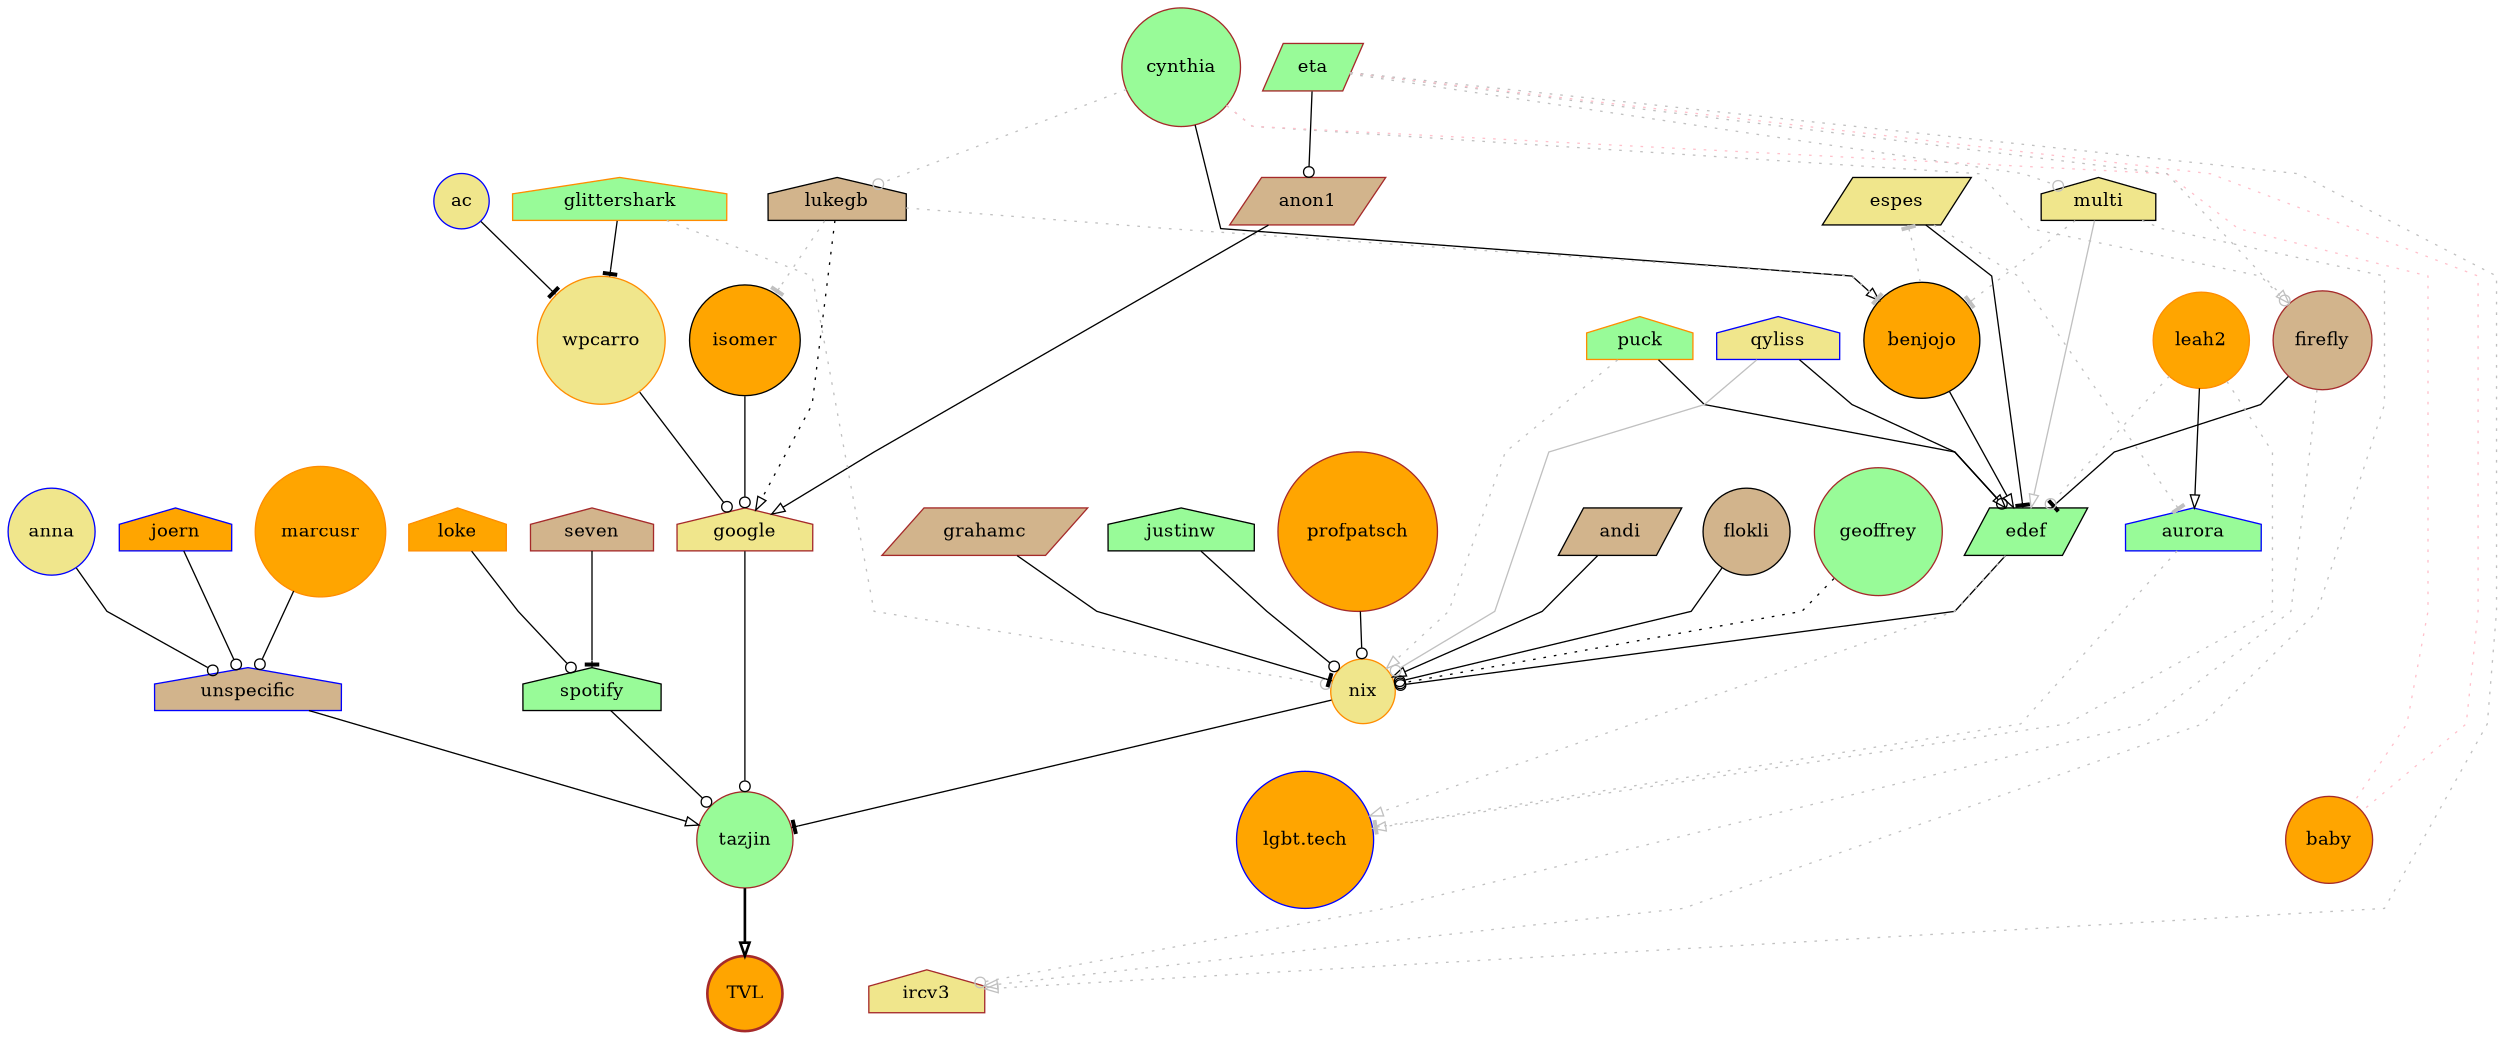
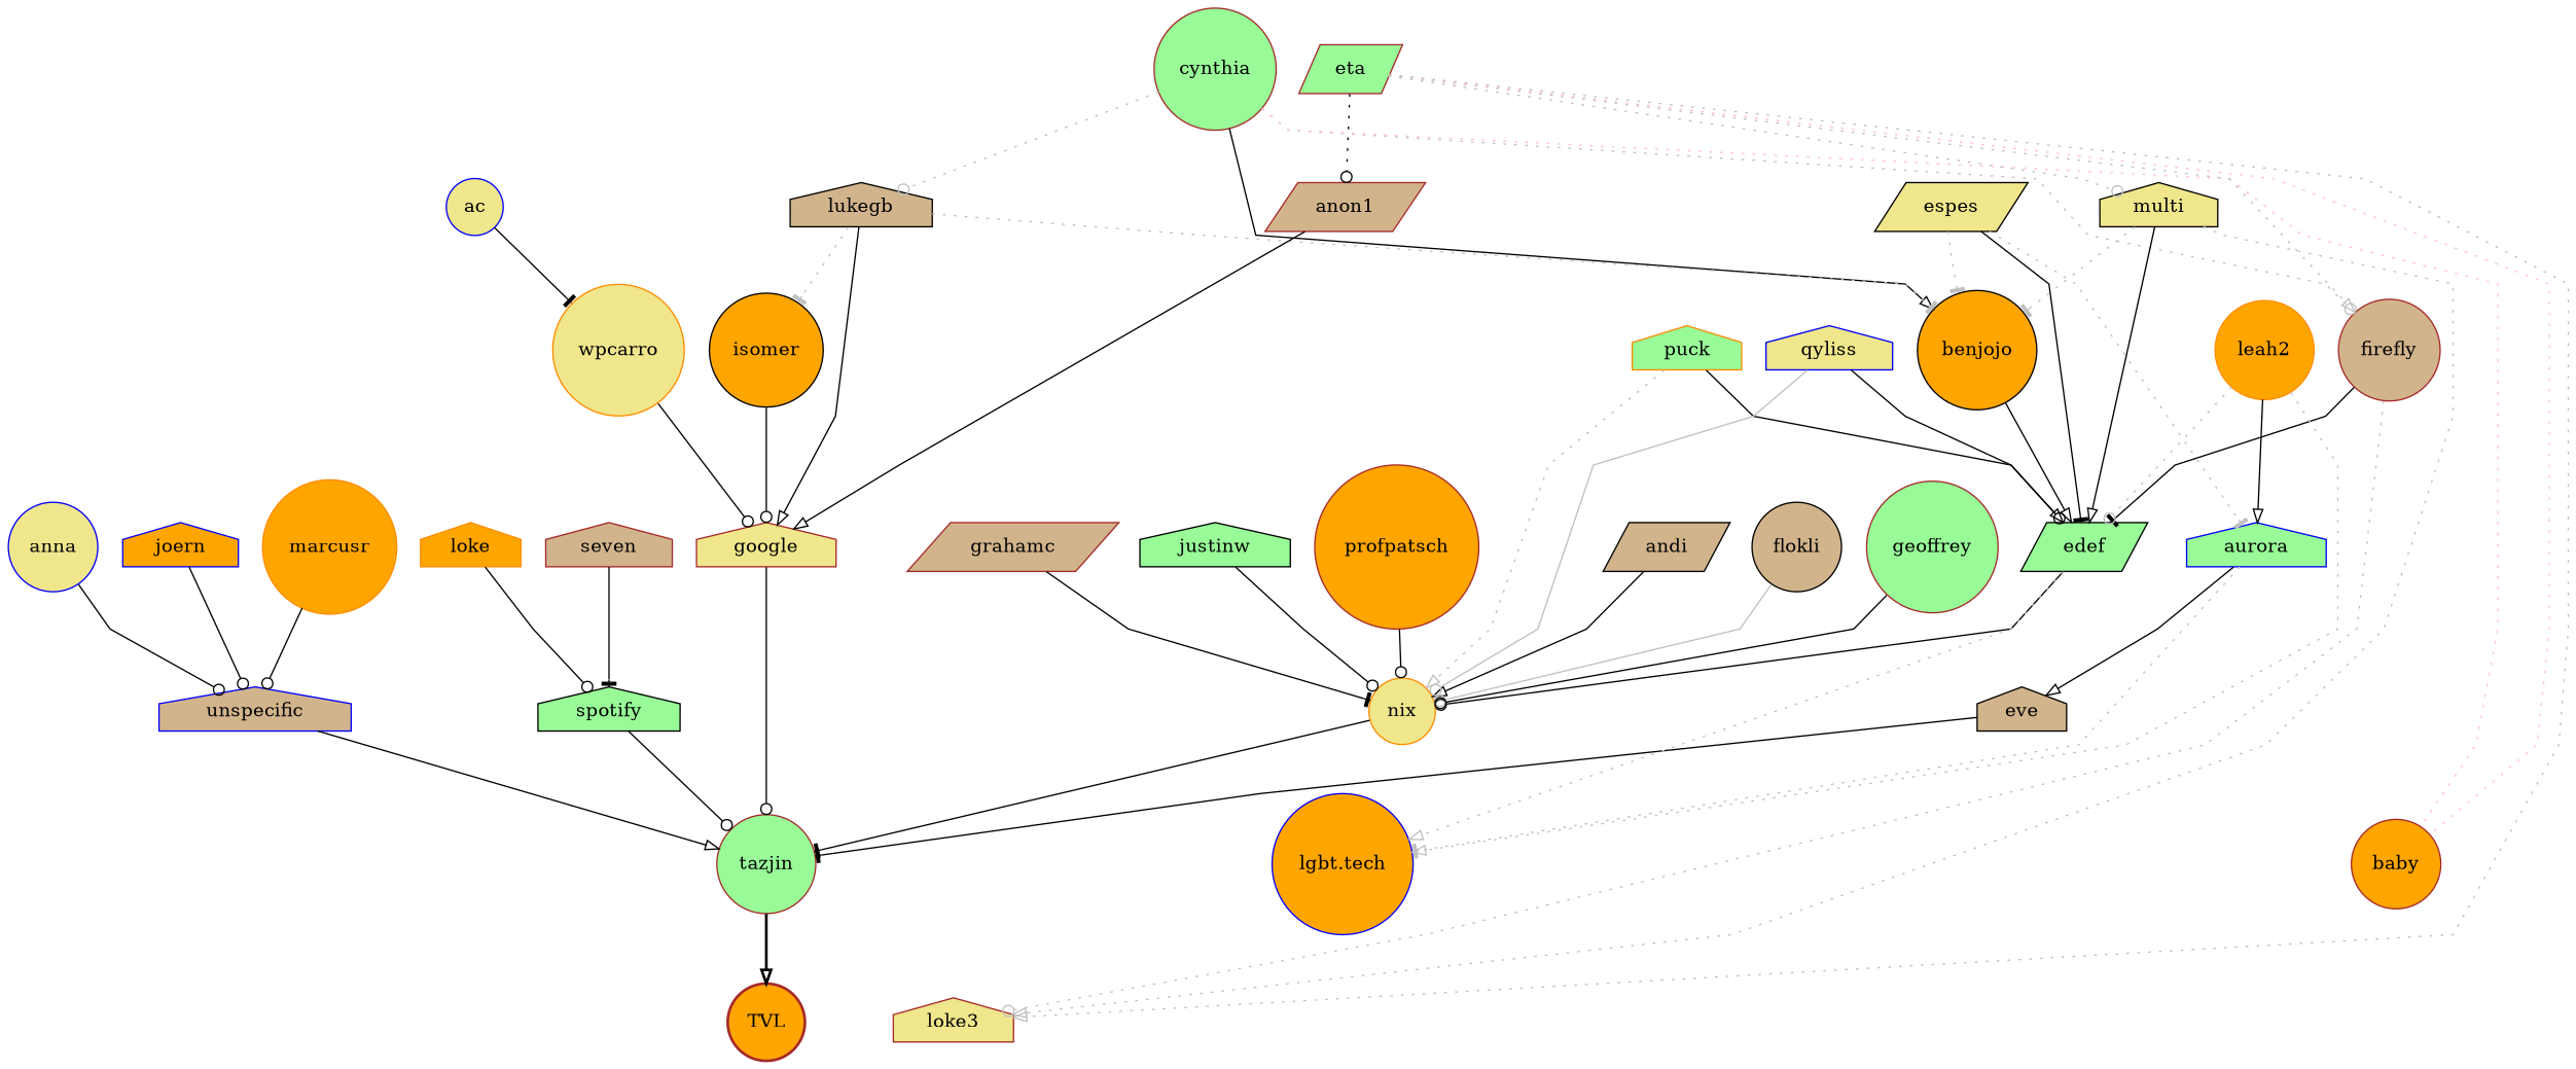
  digraph {
    splines=polyline
    node [color=brown fillcolor=orange shape=circle style=filled]
    edge [arrowhead=odot]
    TVL [style="bold,filled"]
    tazjin [fillcolor=palegreen]
    ac [color=blue fillcolor=khaki]
    wpcarro [color=darkorange fillcolor=khaki]
    google [fillcolor=khaki shape=house]
    nix [color=darkorange fillcolor=khaki]
    andi [color=black fillcolor=tan shape=parallelogram]
    unspecific [color=blue fillcolor=tan shape=house]
    anna [color=blue fillcolor=khaki]
+   eve [color=black fillcolor=tan shape=house]
    aurora [color=blue fillcolor=palegreen shape=house]
    n12 [color=blue label="lgbt.tech"]
    benjojo [color=black]
    edef [color=black fillcolor=palegreen shape=parallelogram]
    cynthia [fillcolor=palegreen]
    firefly [fillcolor=tan]
    lukegb [color=black fillcolor=tan shape=house]
    baby
-   ircv3 [fillcolor=khaki shape=house]
+   ircv3 [fillcolor=khaki shape=house label=loke3]
    isomer [color=black]
    espes [color=black fillcolor=khaki shape=parallelogram]
    eta [fillcolor=palegreen shape=parallelogram]
    multi [color=black fillcolor=khaki shape=house]
    anon1 [fillcolor=tan shape=parallelogram]
    flokli [color=black fillcolor=tan]
    geoffrey [fillcolor=palegreen]
-   glittershark [color=darkorange fillcolor=palegreen shape=house]
    grahamc [fillcolor=tan shape=parallelogram]
    joern [color=blue shape=house]
    justinw [color=black fillcolor=palegreen shape=house]
    leah2 [color=darkorange]
    spotify [color=black fillcolor=palegreen shape=house]
    loke [color=darkorange shape=house]
    marcusr [color=darkorange]
    profpatsch
    puck [color=darkorange fillcolor=palegreen shape=house]
    qyliss [color=blue fillcolor=khaki shape=house]
    seven [fillcolor=tan shape=house]
    tazjin -> TVL [arrowhead=onormal style=bold]
    ac -> wpcarro [arrowhead=tee]
    wpcarro -> google
    google -> tazjin
    nix -> tazjin [arrowhead=tee]
    andi -> nix [arrowhead=onormal]
    unspecific -> tazjin [arrowhead=onormal]
    anna -> unspecific
+   eve -> tazjin [arrowhead=tee]
+   aurora -> eve [arrowhead=onormal]
    aurora -> n12 [arrowhead=tee color=grey style=dotted weight=0]
    benjojo -> edef [arrowhead=onormal]
    edef -> nix
    edef -> n12 [arrowhead=onormal color=grey style=dotted weight=0]
    cynthia -> benjojo [arrowhead=onormal]
    cynthia -> firefly [color=grey style=dotted weight=0]
    cynthia -> lukegb [color=grey style=dotted weight=0]
    cynthia -> baby [arrowhead=none color=pink style=dotted weight=0]
    firefly -> edef [arrowhead=tee]
    firefly -> ircv3 [color=grey style=dotted weight=0]
-   lukegb -> google [arrowhead=onormal style=dotted]
+   lukegb -> google [arrowhead=onormal]
    lukegb -> benjojo [arrowhead=tee color=grey style=dotted weight=0]
    lukegb -> isomer [arrowhead=tee color=grey style=dotted weight=0]
    isomer -> google
    espes -> aurora [arrowhead=tee color=grey style=dotted weight=0]
-   benjojo -> espes [arrowhead=tee color=grey style=dotted weight=0]
+   espes -> benjojo [arrowhead=tee color=grey style=dotted weight=0]
    espes -> edef [arrowhead=tee]
    eta -> firefly [arrowhead=onormal color=grey style=dotted weight=0]
    eta -> baby [arrowhead=none color=pink style=dotted weight=0]
    eta -> ircv3 [arrowhead=onormal color=grey style=dotted weight=0]
    eta -> multi [color=grey style=dotted weight=0]
-   eta -> anon1
+   eta -> anon1 [style=dotted]
    multi -> benjojo [arrowhead=tee color=grey style=dotted weight=0]
-   multi -> edef [arrowhead=onormal color=grey]
+   multi -> edef [arrowhead=onormal]
    multi -> ircv3 [arrowhead=onormal color=grey style=dotted weight=0]
    anon1 -> google [arrowhead=onormal]
-   flokli -> nix
-   geoffrey -> nix [style=dotted]
-   glittershark -> wpcarro [arrowhead=tee]
-   glittershark -> nix [color=grey style=dotted weight=0]
+   flokli -> nix [color=grey]
+   geoffrey -> nix
    grahamc -> nix [arrowhead=tee]
    joern -> unspecific
    justinw -> nix
    leah2 -> aurora [arrowhead=onormal]
    leah2 -> n12 [arrowhead=onormal color=grey style=dotted weight=0]
    leah2 -> edef [color=grey style=dotted weight=0]
    spotify -> tazjin
    loke -> spotify
    marcusr -> unspecific
    profpatsch -> nix
    puck -> nix [arrowhead=onormal color=grey style=dotted weight=0]
    puck -> edef [arrowhead=onormal]
    qyliss -> nix [color=grey style=solid weight=0]
    qyliss -> edef
    seven -> spotify [arrowhead=tee]
  }
